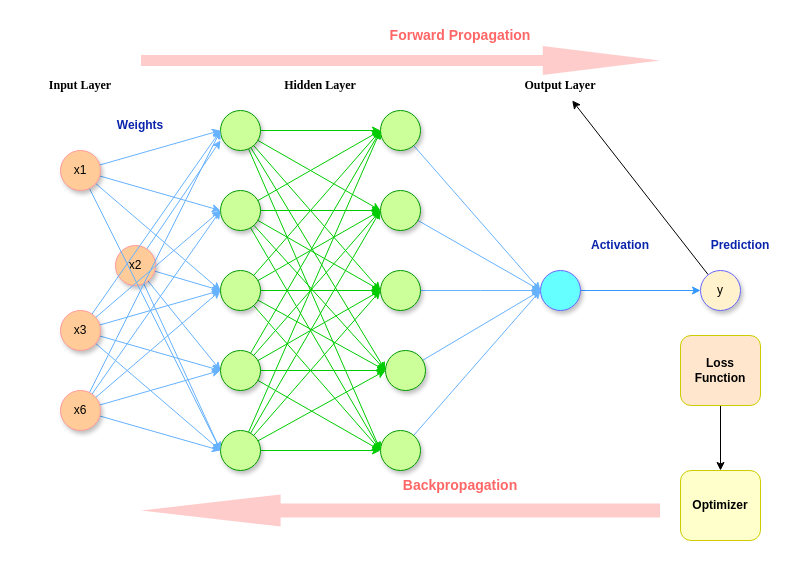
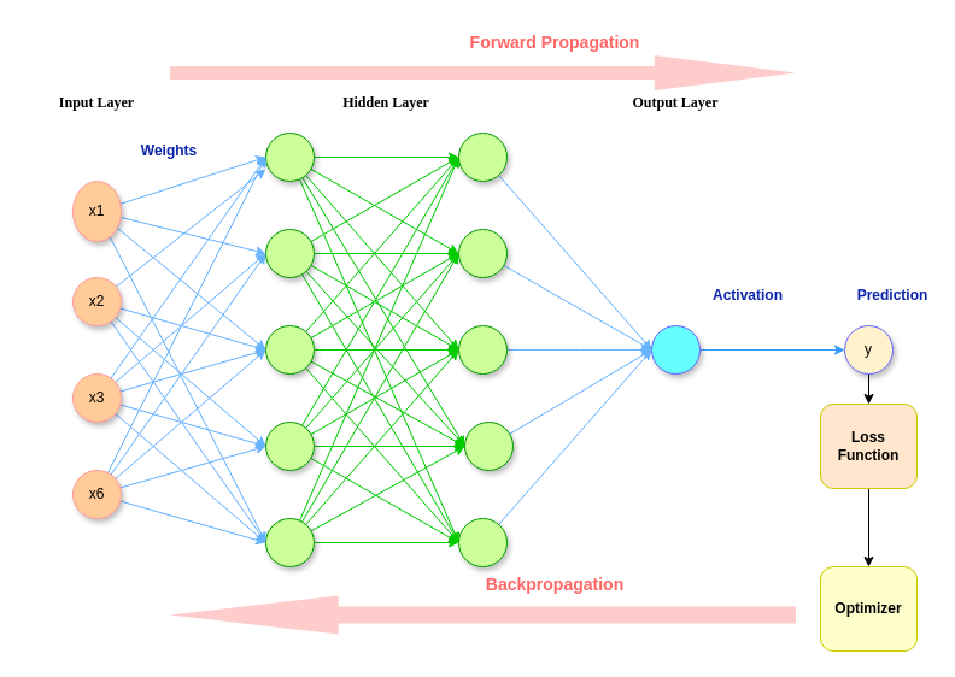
  <mxCell id="0" />
  <mxCell id="1" parent="0" />
  <mxCell id="2" style="rounded=0;orthogonalLoop=1;jettySize=auto;html=1;entryX=0;entryY=0.5;entryDx=0;entryDy=0;strokeColor=#66B2FF;" edge="1" parent="1" source="6" target="36"><mxGeometry relative="1" as="geometry" /></mxCell>
  <mxCell id="3" style="rounded=0;orthogonalLoop=1;jettySize=auto;html=1;entryX=0;entryY=0.5;entryDx=0;entryDy=0;strokeColor=#66B2FF;" edge="1" parent="1" source="6" target="30"><mxGeometry relative="1" as="geometry" /></mxCell>
  <mxCell id="4" style="rounded=0;orthogonalLoop=1;jettySize=auto;html=1;entryX=0;entryY=0.5;entryDx=0;entryDy=0;strokeColor=#66B2FF;" edge="1" parent="1" source="6" target="24"><mxGeometry relative="1" as="geometry" /></mxCell>
  <mxCell id="5" style="rounded=0;orthogonalLoop=1;jettySize=auto;html=1;strokeColor=#66B2FF;" edge="1" parent="1" source="6"><mxGeometry relative="1" as="geometry"><mxPoint x="220" y="140" as="targetPoint" /></mxGeometry></mxCell>
- <mxCell id="6" value="x2" style="ellipse;whiteSpace=wrap;html=1;aspect=fixed;strokeColor=#FF9999;fillColor=#FFCC99;shadow=1;" vertex="1" parent="1"><mxGeometry x="115" y="245" width="40" height="40" as="geometry" /></mxCell>
+ <mxCell id="6" value="x2" style="ellipse;whiteSpace=wrap;html=1;aspect=fixed;strokeColor=#FF9999;fillColor=#FFCC99;shadow=1;" vertex="1" parent="1"><mxGeometry x="60" y="230" width="40" height="40" as="geometry" /></mxCell>
  <mxCell id="7" style="edgeStyle=none;rounded=0;orthogonalLoop=1;jettySize=auto;html=1;strokeColor=#66B2FF;" edge="1" parent="1" source="8"><mxGeometry relative="1" as="geometry"><mxPoint x="540" y="290" as="targetPoint" /></mxGeometry></mxCell>
  <mxCell id="8" value="" style="ellipse;whiteSpace=wrap;html=1;aspect=fixed;fillColor=#CCFF99;strokeColor=#009900;shadow=1;" vertex="1" parent="1"><mxGeometry x="385" y="350" width="40" height="40" as="geometry" /></mxCell>
  <mxCell id="9" style="edgeStyle=none;rounded=0;orthogonalLoop=1;jettySize=auto;html=1;entryX=0;entryY=0.5;entryDx=0;entryDy=0;strokeColor=#3399FF;" edge="1" parent="1" source="10" target="75"><mxGeometry relative="1" as="geometry" /></mxCell>
  <mxCell id="10" value="" style="ellipse;whiteSpace=wrap;html=1;aspect=fixed;fillColor=#66FFFF;strokeColor=#6666FF;shadow=1;" vertex="1" parent="1"><mxGeometry x="540" y="270" width="40" height="40" as="geometry" /></mxCell>
  <mxCell id="11" style="edgeStyle=none;rounded=0;orthogonalLoop=1;jettySize=auto;html=1;entryX=0;entryY=0.5;entryDx=0;entryDy=0;strokeColor=#66B2FF;" edge="1" parent="1" source="12" target="10"><mxGeometry relative="1" as="geometry" /></mxCell>
  <mxCell id="12" value="" style="ellipse;whiteSpace=wrap;html=1;aspect=fixed;fillColor=#CCFF99;strokeColor=#009900;shadow=1;" vertex="1" parent="1"><mxGeometry x="380" y="430" width="40" height="40" as="geometry" /></mxCell>
  <mxCell id="13" style="edgeStyle=orthogonalEdgeStyle;rounded=0;orthogonalLoop=1;jettySize=auto;html=1;strokeColor=#66B2FF;" edge="1" parent="1" source="14"><mxGeometry relative="1" as="geometry"><mxPoint x="540" y="290" as="targetPoint" /></mxGeometry></mxCell>
  <mxCell id="14" value="" style="ellipse;whiteSpace=wrap;html=1;aspect=fixed;fillColor=#CCFF99;strokeColor=#009900;shadow=1;" vertex="1" parent="1"><mxGeometry x="380" y="270" width="40" height="40" as="geometry" /></mxCell>
  <mxCell id="15" style="rounded=0;orthogonalLoop=1;jettySize=auto;html=1;entryX=0;entryY=0.5;entryDx=0;entryDy=0;strokeColor=#66B2FF;" edge="1" parent="1" source="16" target="10"><mxGeometry relative="1" as="geometry" /></mxCell>
  <mxCell id="16" value="" style="ellipse;whiteSpace=wrap;html=1;aspect=fixed;fillColor=#CCFF99;strokeColor=#009900;shadow=1;" vertex="1" parent="1"><mxGeometry x="380" y="190" width="40" height="40" as="geometry" /></mxCell>
  <mxCell id="17" style="rounded=0;orthogonalLoop=1;jettySize=auto;html=1;entryX=0;entryY=0.5;entryDx=0;entryDy=0;strokeColor=#66B2FF;" edge="1" parent="1" source="18" target="10"><mxGeometry relative="1" as="geometry" /></mxCell>
  <mxCell id="18" value="" style="ellipse;whiteSpace=wrap;html=1;aspect=fixed;fillColor=#CCFF99;strokeColor=#009900;shadow=1;" vertex="1" parent="1"><mxGeometry x="380" y="110" width="40" height="40" as="geometry" /></mxCell>
  <mxCell id="19" style="rounded=0;orthogonalLoop=1;jettySize=auto;html=1;entryX=0;entryY=0.5;entryDx=0;entryDy=0;strokeColor=#00CC00;" edge="1" parent="1" source="24" target="8"><mxGeometry relative="1" as="geometry" /></mxCell>
  <mxCell id="20" style="rounded=0;orthogonalLoop=1;jettySize=auto;html=1;entryX=0;entryY=0.5;entryDx=0;entryDy=0;strokeColor=#00CC00;" edge="1" parent="1" source="24" target="12"><mxGeometry relative="1" as="geometry" /></mxCell>
  <mxCell id="21" style="edgeStyle=none;rounded=0;orthogonalLoop=1;jettySize=auto;html=1;entryX=0;entryY=0.5;entryDx=0;entryDy=0;strokeColor=#00CC00;" edge="1" parent="1" source="24" target="14"><mxGeometry relative="1" as="geometry" /></mxCell>
  <mxCell id="22" style="edgeStyle=none;rounded=0;orthogonalLoop=1;jettySize=auto;html=1;entryX=0;entryY=0.5;entryDx=0;entryDy=0;strokeColor=#00CC00;" edge="1" parent="1" source="24" target="16"><mxGeometry relative="1" as="geometry" /></mxCell>
  <mxCell id="23" style="edgeStyle=none;rounded=0;orthogonalLoop=1;jettySize=auto;html=1;entryX=0;entryY=0.5;entryDx=0;entryDy=0;strokeColor=#00CC00;" edge="1" parent="1" source="24" target="18"><mxGeometry relative="1" as="geometry" /></mxCell>
  <mxCell id="24" value="" style="ellipse;whiteSpace=wrap;html=1;aspect=fixed;fillColor=#CCFF99;strokeColor=#009900;shadow=1;" vertex="1" parent="1"><mxGeometry x="220" y="430" width="40" height="40" as="geometry" /></mxCell>
  <mxCell id="25" style="rounded=0;orthogonalLoop=1;jettySize=auto;html=1;entryX=0;entryY=0.5;entryDx=0;entryDy=0;strokeColor=#00CC00;" edge="1" parent="1" source="30" target="14"><mxGeometry relative="1" as="geometry" /></mxCell>
  <mxCell id="26" style="rounded=0;orthogonalLoop=1;jettySize=auto;html=1;entryX=0;entryY=0.5;entryDx=0;entryDy=0;strokeColor=#00CC00;" edge="1" parent="1" source="30" target="8"><mxGeometry relative="1" as="geometry" /></mxCell>
  <mxCell id="27" style="edgeStyle=none;rounded=0;orthogonalLoop=1;jettySize=auto;html=1;strokeColor=#00CC00;" edge="1" parent="1" source="30"><mxGeometry relative="1" as="geometry"><mxPoint x="380" y="210" as="targetPoint" /></mxGeometry></mxCell>
  <mxCell id="28" style="edgeStyle=none;rounded=0;orthogonalLoop=1;jettySize=auto;html=1;entryX=0;entryY=0.5;entryDx=0;entryDy=0;strokeColor=#00CC00;" edge="1" parent="1" source="30" target="12"><mxGeometry relative="1" as="geometry" /></mxCell>
  <mxCell id="29" style="edgeStyle=none;rounded=0;orthogonalLoop=1;jettySize=auto;html=1;entryX=0;entryY=0.5;entryDx=0;entryDy=0;strokeColor=#00CC00;" edge="1" parent="1" source="30" target="18"><mxGeometry relative="1" as="geometry" /></mxCell>
  <mxCell id="30" value="" style="ellipse;whiteSpace=wrap;html=1;aspect=fixed;fillColor=#CCFF99;strokeColor=#009900;shadow=1;" vertex="1" parent="1"><mxGeometry x="220" y="350" width="40" height="40" as="geometry" /></mxCell>
  <mxCell id="31" style="rounded=0;orthogonalLoop=1;jettySize=auto;html=1;strokeColor=#00CC00;" edge="1" parent="1" source="36"><mxGeometry relative="1" as="geometry"><mxPoint x="380" y="210" as="targetPoint" /></mxGeometry></mxCell>
  <mxCell id="32" style="rounded=0;orthogonalLoop=1;jettySize=auto;html=1;entryX=0;entryY=0.5;entryDx=0;entryDy=0;strokeColor=#00CC00;" edge="1" parent="1" source="36" target="14"><mxGeometry relative="1" as="geometry" /></mxCell>
  <mxCell id="33" style="edgeStyle=none;rounded=0;orthogonalLoop=1;jettySize=auto;html=1;strokeColor=#00CC00;" edge="1" parent="1" source="36"><mxGeometry relative="1" as="geometry"><mxPoint x="380" y="130" as="targetPoint" /></mxGeometry></mxCell>
  <mxCell id="34" style="edgeStyle=none;rounded=0;orthogonalLoop=1;jettySize=auto;html=1;entryX=0;entryY=0.5;entryDx=0;entryDy=0;strokeColor=#00CC00;" edge="1" parent="1" source="36" target="12"><mxGeometry relative="1" as="geometry" /></mxCell>
  <mxCell id="35" style="edgeStyle=none;rounded=0;orthogonalLoop=1;jettySize=auto;html=1;entryX=0;entryY=0.5;entryDx=0;entryDy=0;strokeColor=#00CC00;" edge="1" parent="1" source="36" target="8"><mxGeometry relative="1" as="geometry" /></mxCell>
  <mxCell id="36" value="" style="ellipse;whiteSpace=wrap;html=1;aspect=fixed;fillColor=#CCFF99;strokeColor=#009900;shadow=1;" vertex="1" parent="1"><mxGeometry x="220" y="270" width="40" height="40" as="geometry" /></mxCell>
  <mxCell id="37" style="rounded=0;orthogonalLoop=1;jettySize=auto;html=1;entryX=0;entryY=0.5;entryDx=0;entryDy=0;strokeColor=#00CC00;" edge="1" parent="1" source="42" target="18"><mxGeometry relative="1" as="geometry" /></mxCell>
  <mxCell id="38" style="rounded=0;orthogonalLoop=1;jettySize=auto;html=1;entryX=0;entryY=0.5;entryDx=0;entryDy=0;strokeColor=#00CC00;" edge="1" parent="1" source="42" target="16"><mxGeometry relative="1" as="geometry" /></mxCell>
  <mxCell id="39" style="edgeStyle=none;rounded=0;orthogonalLoop=1;jettySize=auto;html=1;entryX=0;entryY=0.5;entryDx=0;entryDy=0;strokeColor=#00CC00;" edge="1" parent="1" source="42" target="12"><mxGeometry relative="1" as="geometry" /></mxCell>
  <mxCell id="40" style="edgeStyle=none;rounded=0;orthogonalLoop=1;jettySize=auto;html=1;entryX=0;entryY=0.5;entryDx=0;entryDy=0;strokeColor=#00CC00;" edge="1" parent="1" source="42" target="8"><mxGeometry relative="1" as="geometry" /></mxCell>
  <mxCell id="41" style="edgeStyle=none;rounded=0;orthogonalLoop=1;jettySize=auto;html=1;entryX=0;entryY=0.5;entryDx=0;entryDy=0;strokeColor=#00CC00;" edge="1" parent="1" source="42" target="14"><mxGeometry relative="1" as="geometry" /></mxCell>
  <mxCell id="42" value="" style="ellipse;whiteSpace=wrap;html=1;aspect=fixed;fillColor=#CCFF99;strokeColor=#009900;shadow=1;" vertex="1" parent="1"><mxGeometry x="220" y="190" width="40" height="40" as="geometry" /></mxCell>
  <mxCell id="43" style="edgeStyle=orthogonalEdgeStyle;rounded=0;orthogonalLoop=1;jettySize=auto;html=1;entryX=0;entryY=0.5;entryDx=0;entryDy=0;strokeColor=#00CC00;" edge="1" parent="1" source="48" target="18"><mxGeometry relative="1" as="geometry" /></mxCell>
  <mxCell id="44" style="rounded=0;orthogonalLoop=1;jettySize=auto;html=1;entryX=0;entryY=0.5;entryDx=0;entryDy=0;strokeColor=#00CC00;" edge="1" parent="1" source="48" target="16"><mxGeometry relative="1" as="geometry" /></mxCell>
  <mxCell id="45" style="rounded=0;orthogonalLoop=1;jettySize=auto;html=1;entryX=0;entryY=0.5;entryDx=0;entryDy=0;strokeColor=#00CC00;" edge="1" parent="1" source="48" target="14"><mxGeometry relative="1" as="geometry" /></mxCell>
  <mxCell id="46" style="rounded=0;orthogonalLoop=1;jettySize=auto;html=1;entryX=0;entryY=0.5;entryDx=0;entryDy=0;strokeColor=#00CC00;" edge="1" parent="1" source="48" target="8"><mxGeometry relative="1" as="geometry" /></mxCell>
  <mxCell id="47" style="rounded=0;orthogonalLoop=1;jettySize=auto;html=1;entryX=0;entryY=0.5;entryDx=0;entryDy=0;strokeColor=#00CC00;" edge="1" parent="1" source="48" target="12"><mxGeometry relative="1" as="geometry" /></mxCell>
  <mxCell id="48" value="" style="ellipse;whiteSpace=wrap;html=1;aspect=fixed;fillColor=#CCFF99;strokeColor=#009900;shadow=1;" vertex="1" parent="1"><mxGeometry x="220" y="110" width="40" height="40" as="geometry" /></mxCell>
  <mxCell id="49" style="rounded=0;orthogonalLoop=1;jettySize=auto;html=1;entryX=0;entryY=0.5;entryDx=0;entryDy=0;strokeColor=#66B2FF;" edge="1" parent="1" source="54" target="24"><mxGeometry relative="1" as="geometry" /></mxCell>
  <mxCell id="50" style="rounded=0;orthogonalLoop=1;jettySize=auto;html=1;entryX=0;entryY=0.5;entryDx=0;entryDy=0;strokeColor=#66B2FF;" edge="1" parent="1" source="54" target="30"><mxGeometry relative="1" as="geometry" /></mxCell>
  <mxCell id="51" style="rounded=0;orthogonalLoop=1;jettySize=auto;html=1;entryX=0;entryY=0.5;entryDx=0;entryDy=0;strokeColor=#66B2FF;" edge="1" parent="1" source="54" target="36"><mxGeometry relative="1" as="geometry" /></mxCell>
  <mxCell id="52" style="rounded=0;orthogonalLoop=1;jettySize=auto;html=1;entryX=0;entryY=0.5;entryDx=0;entryDy=0;strokeColor=#66B2FF;" edge="1" parent="1" source="54" target="42"><mxGeometry relative="1" as="geometry" /></mxCell>
  <mxCell id="53" style="rounded=0;orthogonalLoop=1;jettySize=auto;html=1;strokeColor=#66B2FF;" edge="1" parent="1" source="54"><mxGeometry relative="1" as="geometry"><mxPoint x="220" y="130" as="targetPoint" /></mxGeometry></mxCell>
  <mxCell id="54" value="x6" style="ellipse;whiteSpace=wrap;html=1;aspect=fixed;strokeColor=#FF9999;fillColor=#FFCC99;shadow=1;" vertex="1" parent="1"><mxGeometry x="60" y="390" width="40" height="40" as="geometry" /></mxCell>
  <mxCell id="55" style="rounded=0;orthogonalLoop=1;jettySize=auto;html=1;strokeColor=#66B2FF;" edge="1" parent="1" source="60"><mxGeometry relative="1" as="geometry"><mxPoint x="220" y="130" as="targetPoint" /></mxGeometry></mxCell>
  <mxCell id="56" style="rounded=0;orthogonalLoop=1;jettySize=auto;html=1;entryX=0;entryY=0.5;entryDx=0;entryDy=0;strokeColor=#66B2FF;" edge="1" parent="1" source="60" target="42"><mxGeometry relative="1" as="geometry" /></mxCell>
  <mxCell id="57" style="rounded=0;orthogonalLoop=1;jettySize=auto;html=1;entryX=0;entryY=0.5;entryDx=0;entryDy=0;strokeColor=#66B2FF;" edge="1" parent="1" source="60" target="36"><mxGeometry relative="1" as="geometry" /></mxCell>
  <mxCell id="58" style="rounded=0;orthogonalLoop=1;jettySize=auto;html=1;entryX=0;entryY=0.5;entryDx=0;entryDy=0;strokeColor=#66B2FF;" edge="1" parent="1" source="60" target="30"><mxGeometry relative="1" as="geometry" /></mxCell>
  <mxCell id="59" style="rounded=0;orthogonalLoop=1;jettySize=auto;html=1;entryX=0;entryY=0.5;entryDx=0;entryDy=0;strokeColor=#66B2FF;" edge="1" parent="1" source="60" target="24"><mxGeometry relative="1" as="geometry" /></mxCell>
  <mxCell id="60" value="x3" style="ellipse;whiteSpace=wrap;html=1;aspect=fixed;strokeColor=#FF9999;fillColor=#FFCC99;shadow=1;" vertex="1" parent="1"><mxGeometry x="60" y="310" width="40" height="40" as="geometry" /></mxCell>
  <mxCell id="61" style="rounded=0;orthogonalLoop=1;jettySize=auto;html=1;entryX=0;entryY=0.5;entryDx=0;entryDy=0;strokeColor=#66B2FF;" edge="1" parent="1" source="65" target="42"><mxGeometry relative="1" as="geometry" /></mxCell>
  <mxCell id="62" style="rounded=0;orthogonalLoop=1;jettySize=auto;html=1;entryX=0;entryY=0.5;entryDx=0;entryDy=0;strokeColor=#66B2FF;" edge="1" parent="1" source="65" target="48"><mxGeometry relative="1" as="geometry" /></mxCell>
  <mxCell id="63" style="rounded=0;orthogonalLoop=1;jettySize=auto;html=1;entryX=0;entryY=0.5;entryDx=0;entryDy=0;strokeColor=#66B2FF;" edge="1" parent="1" source="65" target="36"><mxGeometry relative="1" as="geometry" /></mxCell>
  <mxCell id="64" style="rounded=0;orthogonalLoop=1;jettySize=auto;html=1;entryX=0;entryY=0.5;entryDx=0;entryDy=0;strokeColor=#66B2FF;" edge="1" parent="1" source="65" target="24"><mxGeometry relative="1" as="geometry" /></mxCell>
- <mxCell id="65" value="x1" style="ellipse;whiteSpace=wrap;html=1;aspect=fixed;strokeColor=#FF9999;fillColor=#FFCC99;shadow=1;" vertex="1" parent="1"><mxGeometry x="60" y="150" width="40" height="40" as="geometry" /></mxCell>
+ <mxCell id="65" value="x1" style="ellipse;whiteSpace=wrap;html=1;aspect=fixed;strokeColor=#FF9999;fillColor=#FFCC99;shadow=1;" vertex="1" parent="1"><mxGeometry x="60" y="150" width="40" height="50" as="geometry" /></mxCell>
  <mxCell id="66" value="Input Layer" style="whiteSpace=wrap;html=1;strokeColor=none;fontFamily=Lucida Console;fontStyle=1" vertex="1" parent="1"><mxGeometry x="20" width="120" height="30" as="geometry" y="70" /></mxCell>
  <mxCell id="67" value="Hidden Layer" style="whiteSpace=wrap;html=1;strokeColor=none;fontFamily=Lucida Console;fontStyle=1" vertex="1" parent="1"><mxGeometry x="260" width="120" height="30" as="geometry" y="70" /></mxCell>
  <mxCell id="68" value="Output Layer" style="whiteSpace=wrap;html=1;strokeColor=none;fontFamily=Lucida Console;fontStyle=1" vertex="1" parent="1"><mxGeometry x="500" width="120" height="30" as="geometry" y="70" /></mxCell>
  <mxCell id="69" value="" style="shape=flexArrow;endArrow=classic;html=1;rounded=0;endWidth=17;endSize=38.73;width=11;strokeColor=none;fillColor=#FFCCCC;" edge="1" parent="1"><mxGeometry width="50" height="50" relative="1" as="geometry"><mxPoint x="140" y="60" as="sourcePoint" /><mxPoint x="660" y="60" as="targetPoint" /></mxGeometry></mxCell>
  <mxCell id="70" value="" style="shape=flexArrow;endArrow=classic;html=1;rounded=0;endWidth=17;endSize=46.2;width=14;strokeColor=none;fillColor=#FFCCCC;" edge="1" parent="1"><mxGeometry width="50" height="50" relative="1" as="geometry"><mxPoint x="660" y="510" as="sourcePoint" /><mxPoint x="140" y="510" as="targetPoint" /></mxGeometry></mxCell>
  <mxCell id="71" value="&lt;b&gt;Weights&lt;/b&gt;" style="text;html=1;align=center;verticalAlign=middle;whiteSpace=wrap;rounded=0;fontColor=#0924aa;" vertex="1" parent="1"><mxGeometry x="110" y="110" width="60" height="30" as="geometry" /></mxCell>
  <mxCell id="72" value="&lt;b&gt;Prediction&lt;/b&gt;" style="text;html=1;align=center;verticalAlign=middle;whiteSpace=wrap;rounded=0;fontColor=#0924aa;" vertex="1" parent="1"><mxGeometry x="710" y="230" width="60" height="30" as="geometry" /></mxCell>
  <mxCell id="73" value="&lt;b&gt;Activation&lt;/b&gt;" style="text;html=1;align=center;verticalAlign=middle;whiteSpace=wrap;rounded=0;fontColor=#0924aa;" vertex="1" parent="1"><mxGeometry x="590" y="230" width="60" height="30" as="geometry" /></mxCell>
- <mxCell id="74" style="edgeStyle=none;rounded=0;orthogonalLoop=1;jettySize=auto;html=1;" edge="1" parent="1" source="75" target="68"><mxGeometry relative="1" as="geometry" /></mxCell>
+ <mxCell id="74" style="edgeStyle=none;rounded=0;orthogonalLoop=1;jettySize=auto;html=1;entryX=0.5;entryY=0;entryDx=0;entryDy=0;" edge="1" parent="1" source="75" target="77"><mxGeometry relative="1" as="geometry" /></mxCell>
  <mxCell id="75" value="y" style="ellipse;whiteSpace=wrap;html=1;aspect=fixed;fillColor=#fff2cc;strokeColor=#6666FF;shadow=1;" vertex="1" parent="1"><mxGeometry x="700" y="270" width="40" height="40" as="geometry" /></mxCell>
  <mxCell id="76" style="edgeStyle=none;rounded=0;orthogonalLoop=1;jettySize=auto;html=1;entryX=0.5;entryY=0;entryDx=0;entryDy=0;" edge="1" parent="1" source="77" target="78"><mxGeometry relative="1" as="geometry" /></mxCell>
  <mxCell id="77" value="&lt;b&gt;Loss Function&lt;/b&gt;" style="rounded=1;whiteSpace=wrap;html=1;strokeColor=#CCCC00;fillColor=#ffe6cc;" vertex="1" parent="1"><mxGeometry x="680" y="335" width="80" height="70" as="geometry" /></mxCell>
  <mxCell id="78" value="&lt;b&gt;Optimizer&lt;/b&gt;" style="rounded=1;whiteSpace=wrap;html=1;strokeColor=#CCCC00;fillColor=#FFFFCC;" vertex="1" parent="1"><mxGeometry x="680" y="470" width="80" height="70" as="geometry" /></mxCell>
  <mxCell id="79" value="&lt;b style=&quot;font-size: 14px;&quot;&gt;Backpropagation&lt;/b&gt;" style="text;html=1;align=center;verticalAlign=middle;whiteSpace=wrap;rounded=0;strokeColor=none;fontColor=#FF6666;fontSize=14;" vertex="1" parent="1"><mxGeometry x="430" y="470" width="60" height="30" as="geometry" /></mxCell>
  <mxCell id="80" value="&lt;b style=&quot;font-size: 14px;&quot;&gt;Forward&lt;/b&gt;&lt;b style=&quot;background-color: initial; font-size: 14px;&quot;&gt;&amp;nbsp;Propagation&lt;/b&gt;" style="text;html=1;align=center;verticalAlign=middle;whiteSpace=wrap;rounded=0;strokeColor=none;fontColor=#FF6666;fontSize=14;" vertex="1" parent="1"><mxGeometry x="435" y="20" width="50" height="30" as="geometry" /></mxCell>
